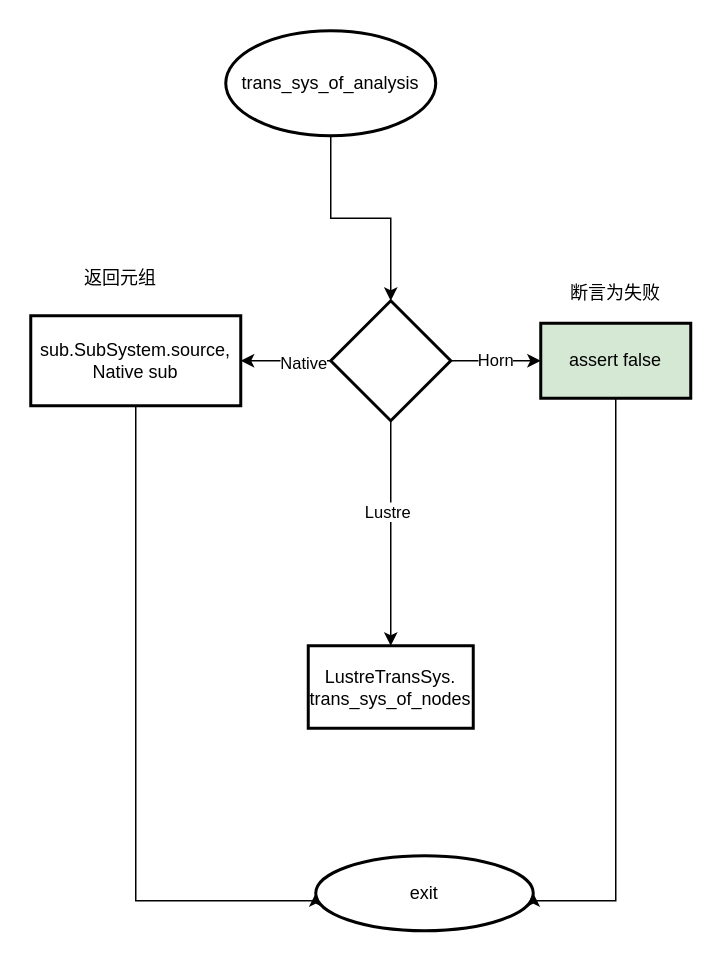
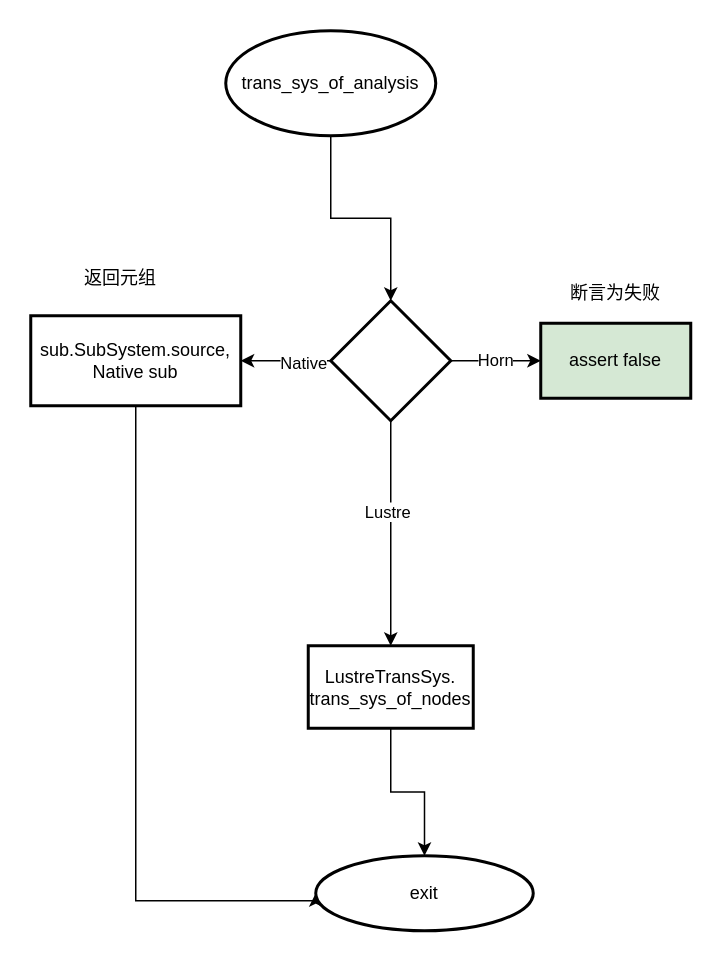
  <mxCell id="0" />
  <mxCell id="1" parent="0" />
  <mxCell id="2" style="edgeStyle=orthogonalEdgeStyle;rounded=0;orthogonalLoop=1;jettySize=auto;html=1;exitX=0.5;exitY=1;exitDx=0;exitDy=0;exitPerimeter=0;" edge="1" parent="1" source="3" target="10"><mxGeometry relative="1" as="geometry"><mxPoint x="245.642" y="200.19" as="targetPoint" /></mxGeometry></mxCell>
  <mxCell id="3" value="trans_sys_of_analysis" style="strokeWidth=2;html=1;shape=mxgraph.flowchart.start_1;whiteSpace=wrap;" vertex="1" parent="1"><mxGeometry x="150" y="20" width="140" height="70" as="geometry" /></mxCell>
  <mxCell id="4" value="" style="edgeStyle=orthogonalEdgeStyle;rounded=0;orthogonalLoop=1;jettySize=auto;html=1;entryX=0.5;entryY=0;entryDx=0;entryDy=0;" edge="1" parent="1" source="10" target="12"><mxGeometry relative="1" as="geometry"><mxPoint x="260" y="370" as="targetPoint" /></mxGeometry></mxCell>
  <mxCell id="5" value="Lustre" style="edgeLabel;html=1;align=center;verticalAlign=middle;resizable=0;points=[];" vertex="1" connectable="0" parent="4"><mxGeometry x="-0.2" y="-3" relative="1" as="geometry"><mxPoint as="offset" /></mxGeometry></mxCell>
  <mxCell id="6" value="" style="edgeStyle=orthogonalEdgeStyle;rounded=0;orthogonalLoop=1;jettySize=auto;html=1;" edge="1" parent="1" source="10" target="14"><mxGeometry relative="1" as="geometry" /></mxCell>
  <mxCell id="7" value="Native" style="edgeLabel;html=1;align=center;verticalAlign=middle;resizable=0;points=[];" vertex="1" connectable="0" parent="6"><mxGeometry x="-0.367" y="1" relative="1" as="geometry"><mxPoint as="offset" /></mxGeometry></mxCell>
  <mxCell id="8" value="" style="edgeStyle=orthogonalEdgeStyle;rounded=0;orthogonalLoop=1;jettySize=auto;html=1;" edge="1" parent="1" source="10" target="18"><mxGeometry relative="1" as="geometry" /></mxCell>
  <mxCell id="9" value="Horn" style="edgeLabel;html=1;align=center;verticalAlign=middle;resizable=0;points=[];" vertex="1" connectable="0" parent="8"><mxGeometry x="-0.033" y="1" relative="1" as="geometry"><mxPoint as="offset" /></mxGeometry></mxCell>
  <mxCell id="10" value="" style="strokeWidth=2;html=1;shape=mxgraph.flowchart.decision;whiteSpace=wrap;" vertex="1" parent="1"><mxGeometry x="220" y="200" width="80" height="80" as="geometry" /></mxCell>
+ <mxCell id="11" style="edgeStyle=orthogonalEdgeStyle;rounded=0;orthogonalLoop=1;jettySize=auto;html=1;exitX=0.5;exitY=1;exitDx=0;exitDy=0;entryX=0.5;entryY=0;entryDx=0;entryDy=0;entryPerimeter=0;" edge="1" parent="1" source="12" target="16"><mxGeometry relative="1" as="geometry"><mxPoint x="260" y="630" as="targetPoint" /></mxGeometry></mxCell>
  <mxCell id="12" value="LustreTransSys.&lt;br&gt;trans_sys_of_nodes" style="whiteSpace=wrap;html=1;strokeWidth=2;" vertex="1" parent="1"><mxGeometry x="205" y="430" width="110" height="55" as="geometry" /></mxCell>
  <mxCell id="13" style="edgeStyle=orthogonalEdgeStyle;rounded=0;orthogonalLoop=1;jettySize=auto;html=1;entryX=0;entryY=0.5;entryDx=0;entryDy=0;entryPerimeter=0;" edge="1" parent="1" source="14" target="16"><mxGeometry relative="1" as="geometry"><Array as="points"><mxPoint x="90" y="600" /></Array></mxGeometry></mxCell>
  <mxCell id="14" value="sub.SubSystem.source, Native sub" style="whiteSpace=wrap;html=1;strokeWidth=2;" vertex="1" parent="1"><mxGeometry x="20" y="210" width="140" height="60" as="geometry" /></mxCell>
  <mxCell id="15" value="返回元组" style="text;html=1;strokeColor=none;fillColor=none;align=center;verticalAlign=middle;whiteSpace=wrap;rounded=0;" vertex="1" parent="1"><mxGeometry x="50" y="170" width="60" height="30" as="geometry" /></mxCell>
  <mxCell id="16" value="exit" style="strokeWidth=2;html=1;shape=mxgraph.flowchart.start_1;whiteSpace=wrap;" vertex="1" parent="1"><mxGeometry x="210" y="570" width="145" height="50" as="geometry" /></mxCell>
- <mxCell id="17" style="edgeStyle=orthogonalEdgeStyle;rounded=0;orthogonalLoop=1;jettySize=auto;html=1;entryX=1;entryY=0.5;entryDx=0;entryDy=0;entryPerimeter=0;" edge="1" parent="1" source="18" target="16"><mxGeometry relative="1" as="geometry"><Array as="points"><mxPoint x="410" y="600" /></Array></mxGeometry></mxCell>
  <mxCell id="18" value="assert false" style="whiteSpace=wrap;html=1;strokeWidth=2;fillColor=#d5e8d4;" vertex="1" parent="1"><mxGeometry x="360" y="215" width="100" height="50" as="geometry" /></mxCell>
  <mxCell id="19" value="断言为失败" style="text;html=1;strokeColor=none;fillColor=none;align=center;verticalAlign=middle;whiteSpace=wrap;rounded=0;" vertex="1" parent="1"><mxGeometry x="375" y="180" width="70" height="30" as="geometry" /></mxCell>
